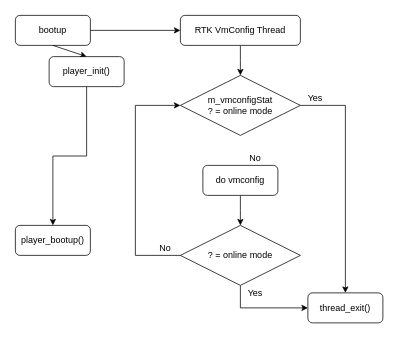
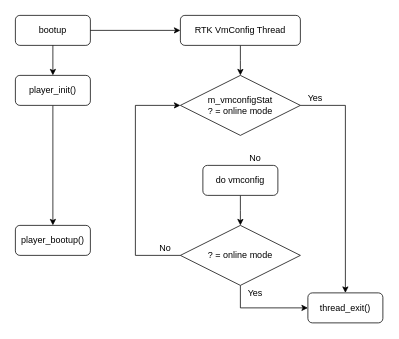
  <mxCell id="0" />
  <mxCell id="1" parent="0" />
  <mxCell id="2" value="bootup" style="rounded=1;whiteSpace=wrap;html=1;" vertex="1" parent="1"><mxGeometry x="20" y="20" width="100" height="40" as="geometry" /></mxCell>
  <mxCell id="3" value="" style="endArrow=classic;html=1;exitX=0.5;exitY=1;exitDx=0;exitDy=0;entryX=0.5;entryY=0;entryDx=0;entryDy=0;" edge="1" parent="1" source="2" target="5"><mxGeometry width="50" height="50" relative="1" as="geometry"><mxPoint x="170" y="220" as="sourcePoint" /><mxPoint x="70" y="110" as="targetPoint" /></mxGeometry></mxCell>
  <mxCell id="4" style="edgeStyle=orthogonalEdgeStyle;rounded=0;orthogonalLoop=1;jettySize=auto;html=1;entryX=0.5;entryY=0;entryDx=0;entryDy=0;" edge="1" parent="1" source="5" target="6"><mxGeometry relative="1" as="geometry" /></mxCell>
- <mxCell id="5" value="player_init()" style="rounded=1;whiteSpace=wrap;html=1;" vertex="1" parent="1"><mxGeometry x="65" y="75" width="100" height="40" as="geometry" /></mxCell>
+ <mxCell id="5" value="player_init()" style="rounded=1;whiteSpace=wrap;html=1;" vertex="1" parent="1"><mxGeometry x="20" y="100" width="100" height="40" as="geometry" /></mxCell>
  <mxCell id="6" value="player_bootup()" style="rounded=1;whiteSpace=wrap;html=1;" vertex="1" parent="1"><mxGeometry x="20" y="300" width="100" height="40" as="geometry" /></mxCell>
  <mxCell id="7" value="" style="endArrow=classic;html=1;exitX=1;exitY=0.5;exitDx=0;exitDy=0;entryX=0;entryY=0.5;entryDx=0;entryDy=0;" edge="1" parent="1" source="2" target="9"><mxGeometry width="50" height="50" relative="1" as="geometry"><mxPoint x="160" y="40" as="sourcePoint" /><mxPoint x="300" y="40" as="targetPoint" /></mxGeometry></mxCell>
  <mxCell id="8" style="edgeStyle=orthogonalEdgeStyle;rounded=0;orthogonalLoop=1;jettySize=auto;html=1;" edge="1" parent="1" source="9"><mxGeometry relative="1" as="geometry"><mxPoint x="320" y="100" as="targetPoint" /></mxGeometry></mxCell>
  <mxCell id="9" value="RTK VmConfig Thread" style="rounded=1;whiteSpace=wrap;html=1;" vertex="1" parent="1"><mxGeometry x="240" y="20" width="160" height="40" as="geometry" /></mxCell>
  <mxCell id="10" value="m_vmconfigStat&lt;br&gt;? = online mode" style="rhombus;whiteSpace=wrap;html=1;" vertex="1" parent="1"><mxGeometry x="240" y="100" width="160" height="80" as="geometry" /></mxCell>
  <mxCell id="11" style="edgeStyle=orthogonalEdgeStyle;rounded=0;orthogonalLoop=1;jettySize=auto;html=1;exitX=0;exitY=1;exitDx=0;exitDy=0;entryX=0.5;entryY=0;entryDx=0;entryDy=0;" edge="1" parent="1" source="12" target="18"><mxGeometry relative="1" as="geometry"><Array as="points"><mxPoint x="460" y="140" /></Array></mxGeometry></mxCell>
  <mxCell id="12" value="Yes" style="text;html=1;strokeColor=none;fillColor=none;align=center;verticalAlign=middle;whiteSpace=wrap;rounded=0;" vertex="1" parent="1"><mxGeometry x="400" y="120" width="40" height="20" as="geometry" /></mxCell>
  <mxCell id="13" style="edgeStyle=orthogonalEdgeStyle;rounded=0;orthogonalLoop=1;jettySize=auto;html=1;" edge="1" parent="1" source="14"><mxGeometry relative="1" as="geometry"><mxPoint x="320" y="300" as="targetPoint" /></mxGeometry></mxCell>
  <mxCell id="14" value="do vmconfig" style="rounded=1;whiteSpace=wrap;html=1;" vertex="1" parent="1"><mxGeometry x="270" y="220" width="100" height="40" as="geometry" /></mxCell>
  <mxCell id="15" style="edgeStyle=orthogonalEdgeStyle;rounded=0;orthogonalLoop=1;jettySize=auto;html=1;entryX=0;entryY=0.5;entryDx=0;entryDy=0;" edge="1" parent="1" source="17" target="18"><mxGeometry relative="1" as="geometry"><Array as="points"><mxPoint x="320" y="410" /></Array></mxGeometry></mxCell>
  <mxCell id="16" style="edgeStyle=orthogonalEdgeStyle;rounded=0;orthogonalLoop=1;jettySize=auto;html=1;entryX=0;entryY=0.5;entryDx=0;entryDy=0;" edge="1" parent="1" source="17" target="10"><mxGeometry relative="1" as="geometry"><Array as="points"><mxPoint x="180" y="340" /><mxPoint x="180" y="140" /></Array></mxGeometry></mxCell>
  <mxCell id="17" value="? = online mode" style="rhombus;whiteSpace=wrap;html=1;" vertex="1" parent="1"><mxGeometry x="240" y="300" width="160" height="80" as="geometry" /></mxCell>
  <mxCell id="18" value="thread_exit()" style="rounded=1;whiteSpace=wrap;html=1;" vertex="1" parent="1"><mxGeometry x="410" y="390" width="100" height="40" as="geometry" /></mxCell>
  <mxCell id="19" value="Yes" style="text;html=1;strokeColor=none;fillColor=none;align=center;verticalAlign=middle;whiteSpace=wrap;rounded=0;" vertex="1" parent="1"><mxGeometry x="320" y="380" width="40" height="20" as="geometry" /></mxCell>
  <mxCell id="20" value="No" style="text;html=1;strokeColor=none;fillColor=none;align=center;verticalAlign=middle;whiteSpace=wrap;rounded=0;" vertex="1" parent="1"><mxGeometry x="320" y="200" width="40" height="20" as="geometry" /></mxCell>
  <mxCell id="21" value="No" style="text;html=1;strokeColor=none;fillColor=none;align=center;verticalAlign=middle;whiteSpace=wrap;rounded=0;" vertex="1" parent="1"><mxGeometry x="200" y="320" width="40" height="20" as="geometry" /></mxCell>
